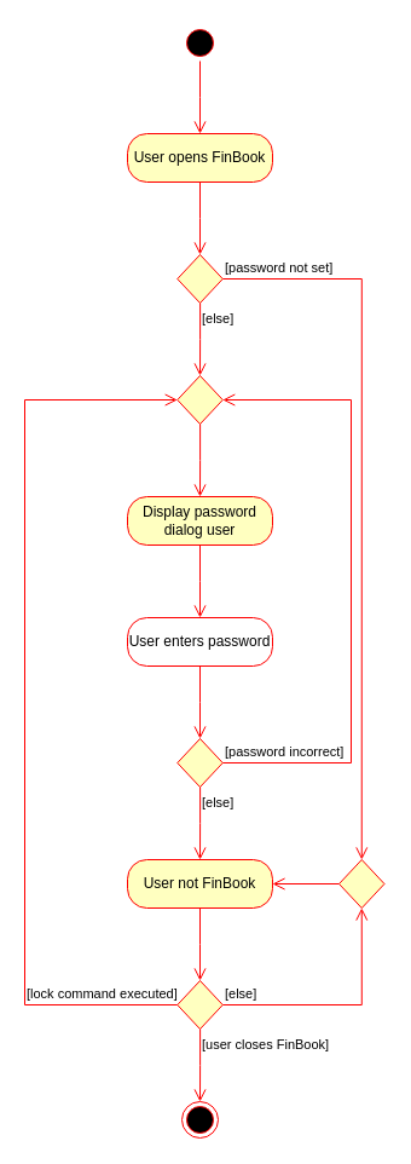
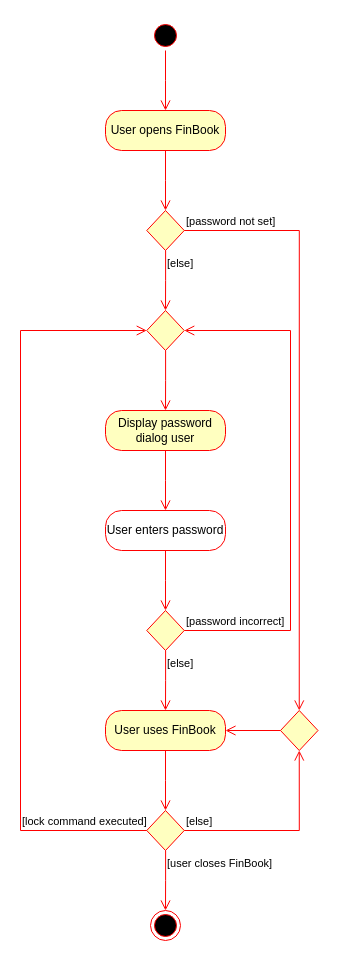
  <mxCell id="0" />
  <mxCell id="1" parent="0" />
  <mxCell id="2" value="" style="ellipse;html=1;shape=startState;fillColor=#000000;strokeColor=#ff0000;" vertex="1" parent="1"><mxGeometry x="150" y="20" width="30" height="30" as="geometry" /></mxCell>
  <mxCell id="3" value="" style="edgeStyle=orthogonalEdgeStyle;html=1;verticalAlign=bottom;endArrow=open;endSize=8;strokeColor=#ff0000;rounded=0;" edge="1" source="2" parent="1"><mxGeometry relative="1" as="geometry"><mxPoint x="165" y="110" as="targetPoint" /></mxGeometry></mxCell>
  <mxCell id="4" value="User opens FinBook" style="rounded=1;whiteSpace=wrap;html=1;arcSize=40;fontColor=#000000;fillColor=#ffffc0;strokeColor=#ff0000;" vertex="1" parent="1"><mxGeometry x="105" y="110" width="120" height="40" as="geometry" /></mxCell>
  <mxCell id="5" value="" style="edgeStyle=orthogonalEdgeStyle;html=1;verticalAlign=bottom;endArrow=open;endSize=8;strokeColor=#ff0000;rounded=0;" edge="1" source="4" parent="1"><mxGeometry relative="1" as="geometry"><mxPoint x="165" y="210" as="targetPoint" /></mxGeometry></mxCell>
  <mxCell id="6" value="" style="rhombus;whiteSpace=wrap;html=1;fillColor=#ffffc0;strokeColor=#ff0000;" vertex="1" parent="1"><mxGeometry x="146.25" y="210" width="37.5" height="40" as="geometry" /></mxCell>
  <mxCell id="7" value="[password not set]" style="edgeStyle=orthogonalEdgeStyle;html=1;align=left;verticalAlign=bottom;endArrow=open;endSize=8;strokeColor=#ff0000;rounded=0;entryX=0.5;entryY=0;entryDx=0;entryDy=0;" edge="1" source="6" parent="1" target="24"><mxGeometry x="-1" relative="1" as="geometry"><mxPoint x="360" y="620" as="targetPoint" /><Array as="points"><mxPoint x="299" y="230" /><mxPoint x="299" y="710" /></Array></mxGeometry></mxCell>
  <mxCell id="8" value="[else]" style="edgeStyle=orthogonalEdgeStyle;html=1;align=left;verticalAlign=top;endArrow=open;endSize=8;strokeColor=#ff0000;rounded=0;" edge="1" source="6" parent="1"><mxGeometry x="-1" relative="1" as="geometry"><mxPoint x="165" y="310" as="targetPoint" /></mxGeometry></mxCell>
  <mxCell id="9" value="Display password dialog user" style="rounded=1;whiteSpace=wrap;html=1;arcSize=40;fontColor=#000000;fillColor=#ffffc0;strokeColor=#ff0000;" vertex="1" parent="1"><mxGeometry x="105" y="410" width="120" height="40" as="geometry" /></mxCell>
  <mxCell id="10" value="" style="edgeStyle=orthogonalEdgeStyle;html=1;verticalAlign=bottom;endArrow=open;endSize=8;strokeColor=#ff0000;rounded=0;" edge="1" source="9" parent="1"><mxGeometry relative="1" as="geometry"><mxPoint x="165" y="510" as="targetPoint" /></mxGeometry></mxCell>
  <mxCell id="11" value="User enters password" style="rounded=1;whiteSpace=wrap;html=1;arcSize=40;fontColor=#000000;fillColor=#ffffff;strokeColor=#ff0000;" vertex="1" parent="1"><mxGeometry x="105" y="510" width="120" height="40" as="geometry" /></mxCell>
  <mxCell id="12" value="" style="edgeStyle=orthogonalEdgeStyle;html=1;verticalAlign=bottom;endArrow=open;endSize=8;strokeColor=#ff0000;rounded=0;" edge="1" source="11" parent="1"><mxGeometry relative="1" as="geometry"><mxPoint x="165" y="610" as="targetPoint" /></mxGeometry></mxCell>
  <mxCell id="13" value="" style="rhombus;whiteSpace=wrap;html=1;fillColor=#ffffc0;strokeColor=#ff0000;" vertex="1" parent="1"><mxGeometry x="146.25" y="610" width="37.5" height="40" as="geometry" /></mxCell>
  <mxCell id="14" value="[password incorrect]" style="edgeStyle=orthogonalEdgeStyle;html=1;align=left;verticalAlign=bottom;endArrow=open;endSize=8;strokeColor=#ff0000;rounded=0;entryX=1;entryY=0.5;entryDx=0;entryDy=0;" edge="1" parent="1" source="13" target="22"><mxGeometry x="-1" relative="1" as="geometry"><mxPoint x="305" y="630" as="targetPoint" /><Array as="points"><mxPoint x="290" y="630" /><mxPoint x="290" y="330" /></Array></mxGeometry></mxCell>
  <mxCell id="15" value="[else]" style="edgeStyle=orthogonalEdgeStyle;html=1;align=left;verticalAlign=top;endArrow=open;endSize=8;strokeColor=#ff0000;rounded=0;" edge="1" parent="1" source="13"><mxGeometry x="-1" relative="1" as="geometry"><mxPoint x="165" y="710" as="targetPoint" /></mxGeometry></mxCell>
- <mxCell id="16" value="User not FinBook" style="rounded=1;whiteSpace=wrap;html=1;arcSize=40;fontColor=#000000;fillColor=#ffffc0;strokeColor=#ff0000;" vertex="1" parent="1"><mxGeometry x="105" y="710" width="120" height="40" as="geometry" /></mxCell>
+ <mxCell id="16" value="User uses FinBook" style="rounded=1;whiteSpace=wrap;html=1;arcSize=40;fontColor=#000000;fillColor=#ffffc0;strokeColor=#ff0000;" vertex="1" parent="1"><mxGeometry x="105" y="710" width="120" height="40" as="geometry" /></mxCell>
  <mxCell id="17" value="" style="edgeStyle=orthogonalEdgeStyle;html=1;verticalAlign=bottom;endArrow=open;endSize=8;strokeColor=#ff0000;rounded=0;" edge="1" source="16" parent="1"><mxGeometry relative="1" as="geometry"><mxPoint x="165" y="810" as="targetPoint" /></mxGeometry></mxCell>
  <mxCell id="18" value="" style="rhombus;whiteSpace=wrap;html=1;fillColor=#ffffc0;strokeColor=#ff0000;" vertex="1" parent="1"><mxGeometry x="146.25" y="810" width="37.5" height="40" as="geometry" /></mxCell>
  <mxCell id="19" value="[lock command executed]" style="edgeStyle=orthogonalEdgeStyle;html=1;align=left;verticalAlign=bottom;endArrow=open;endSize=8;strokeColor=#ff0000;rounded=0;entryX=0;entryY=0.5;entryDx=0;entryDy=0;" edge="1" parent="1" source="18" target="22"><mxGeometry x="-0.664" relative="1" as="geometry"><mxPoint x="305" y="830" as="targetPoint" /><Array as="points"><mxPoint x="20" y="830" /><mxPoint x="20" y="330" /></Array><mxPoint as="offset" /></mxGeometry></mxCell>
  <mxCell id="20" value="[user closes FinBook]" style="edgeStyle=orthogonalEdgeStyle;html=1;align=left;verticalAlign=top;endArrow=open;endSize=8;strokeColor=#ff0000;rounded=0;" edge="1" parent="1" source="18"><mxGeometry x="-1" relative="1" as="geometry"><mxPoint x="165" y="910" as="targetPoint" /></mxGeometry></mxCell>
  <mxCell id="21" value="" style="ellipse;html=1;shape=endState;fillColor=#000000;strokeColor=#ff0000;" vertex="1" parent="1"><mxGeometry x="150" y="910" width="30" height="30" as="geometry" /></mxCell>
  <mxCell id="22" value="" style="rhombus;whiteSpace=wrap;html=1;fillColor=#ffffc0;strokeColor=#ff0000;" vertex="1" parent="1"><mxGeometry x="146.25" y="310" width="37.5" height="40" as="geometry" /></mxCell>
  <mxCell id="23" value="" style="edgeStyle=orthogonalEdgeStyle;html=1;align=left;verticalAlign=top;endArrow=open;endSize=8;strokeColor=#ff0000;rounded=0;" edge="1" parent="1" source="22"><mxGeometry x="-1" relative="1" as="geometry"><mxPoint x="165" y="410" as="targetPoint" /></mxGeometry></mxCell>
  <mxCell id="24" value="" style="rhombus;whiteSpace=wrap;html=1;fillColor=#ffffc0;strokeColor=#ff0000;" vertex="1" parent="1"><mxGeometry x="280" y="710" width="37.5" height="40" as="geometry" /></mxCell>
  <mxCell id="25" value="" style="edgeStyle=orthogonalEdgeStyle;html=1;align=left;verticalAlign=top;endArrow=open;endSize=8;strokeColor=#ff0000;rounded=0;exitX=0;exitY=0.5;exitDx=0;exitDy=0;entryX=1;entryY=0.5;entryDx=0;entryDy=0;" edge="1" parent="1" source="24" target="16"><mxGeometry x="-1" relative="1" as="geometry"><mxPoint x="298.75" y="810" as="targetPoint" /></mxGeometry></mxCell>
  <mxCell id="26" value="[else]" style="edgeStyle=orthogonalEdgeStyle;html=1;align=left;verticalAlign=bottom;endArrow=open;endSize=8;strokeColor=#ff0000;rounded=0;exitX=1;exitY=0.5;exitDx=0;exitDy=0;entryX=0.5;entryY=1;entryDx=0;entryDy=0;" edge="1" parent="1" source="18" target="24"><mxGeometry x="-1" relative="1" as="geometry"><mxPoint x="283.75" y="829.76" as="targetPoint" /><mxPoint x="183.75" y="829.76" as="sourcePoint" /></mxGeometry></mxCell>
